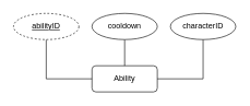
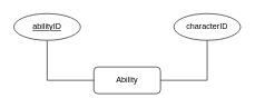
  <mxCell id="0" />
  <mxCell id="1" parent="0" />
  <mxCell id="2" value="Ability" style="whiteSpace=wrap;html=1;align=center;rounded=1;" vertex="1" parent="1"><mxGeometry x="140" y="100" width="100" height="40" as="geometry" /></mxCell>
  <mxCell id="3" style="edgeStyle=orthogonalEdgeStyle;rounded=0;orthogonalLoop=1;jettySize=auto;html=1;entryX=0;entryY=0.5;entryDx=0;entryDy=0;endArrow=none;endFill=0;" edge="1" parent="1" source="4" target="2"><mxGeometry relative="1" as="geometry"><Array as="points"><mxPoint x="70" y="120" /></Array></mxGeometry></mxCell>
- <mxCell id="4" value="abilityID" style="ellipse;whiteSpace=wrap;html=1;align=center;fontStyle=4;dashed=1;" vertex="1" parent="1"><mxGeometry x="20" y="20" width="100" height="40" as="geometry" /></mxCell>
- <mxCell id="5" style="edgeStyle=orthogonalEdgeStyle;rounded=0;orthogonalLoop=1;jettySize=auto;html=1;entryX=0.5;entryY=0;entryDx=0;entryDy=0;endArrow=none;endFill=0;" edge="1" parent="1" source="6" target="2"><mxGeometry relative="1" as="geometry" /></mxCell>
- <mxCell id="6" value="cooldown" style="ellipse;whiteSpace=wrap;html=1;align=center;" vertex="1" parent="1"><mxGeometry x="140" y="20" width="100" height="40" as="geometry" /></mxCell>
+ <mxCell id="4" value="abilityID" style="ellipse;whiteSpace=wrap;html=1;align=center;fontStyle=4;" vertex="1" parent="1"><mxGeometry x="20" y="20" width="100" height="40" as="geometry" /></mxCell>
  <mxCell id="7" style="edgeStyle=orthogonalEdgeStyle;rounded=0;orthogonalLoop=1;jettySize=auto;html=1;entryX=1;entryY=0.5;entryDx=0;entryDy=0;endArrow=none;endFill=0;" edge="1" parent="1" source="8" target="2"><mxGeometry relative="1" as="geometry"><Array as="points"><mxPoint x="310" y="120" /></Array></mxGeometry></mxCell>
  <mxCell id="8" value="characterID" style="ellipse;whiteSpace=wrap;html=1;align=center;" vertex="1" parent="1"><mxGeometry x="260" y="20" width="100" height="40" as="geometry" /></mxCell>
